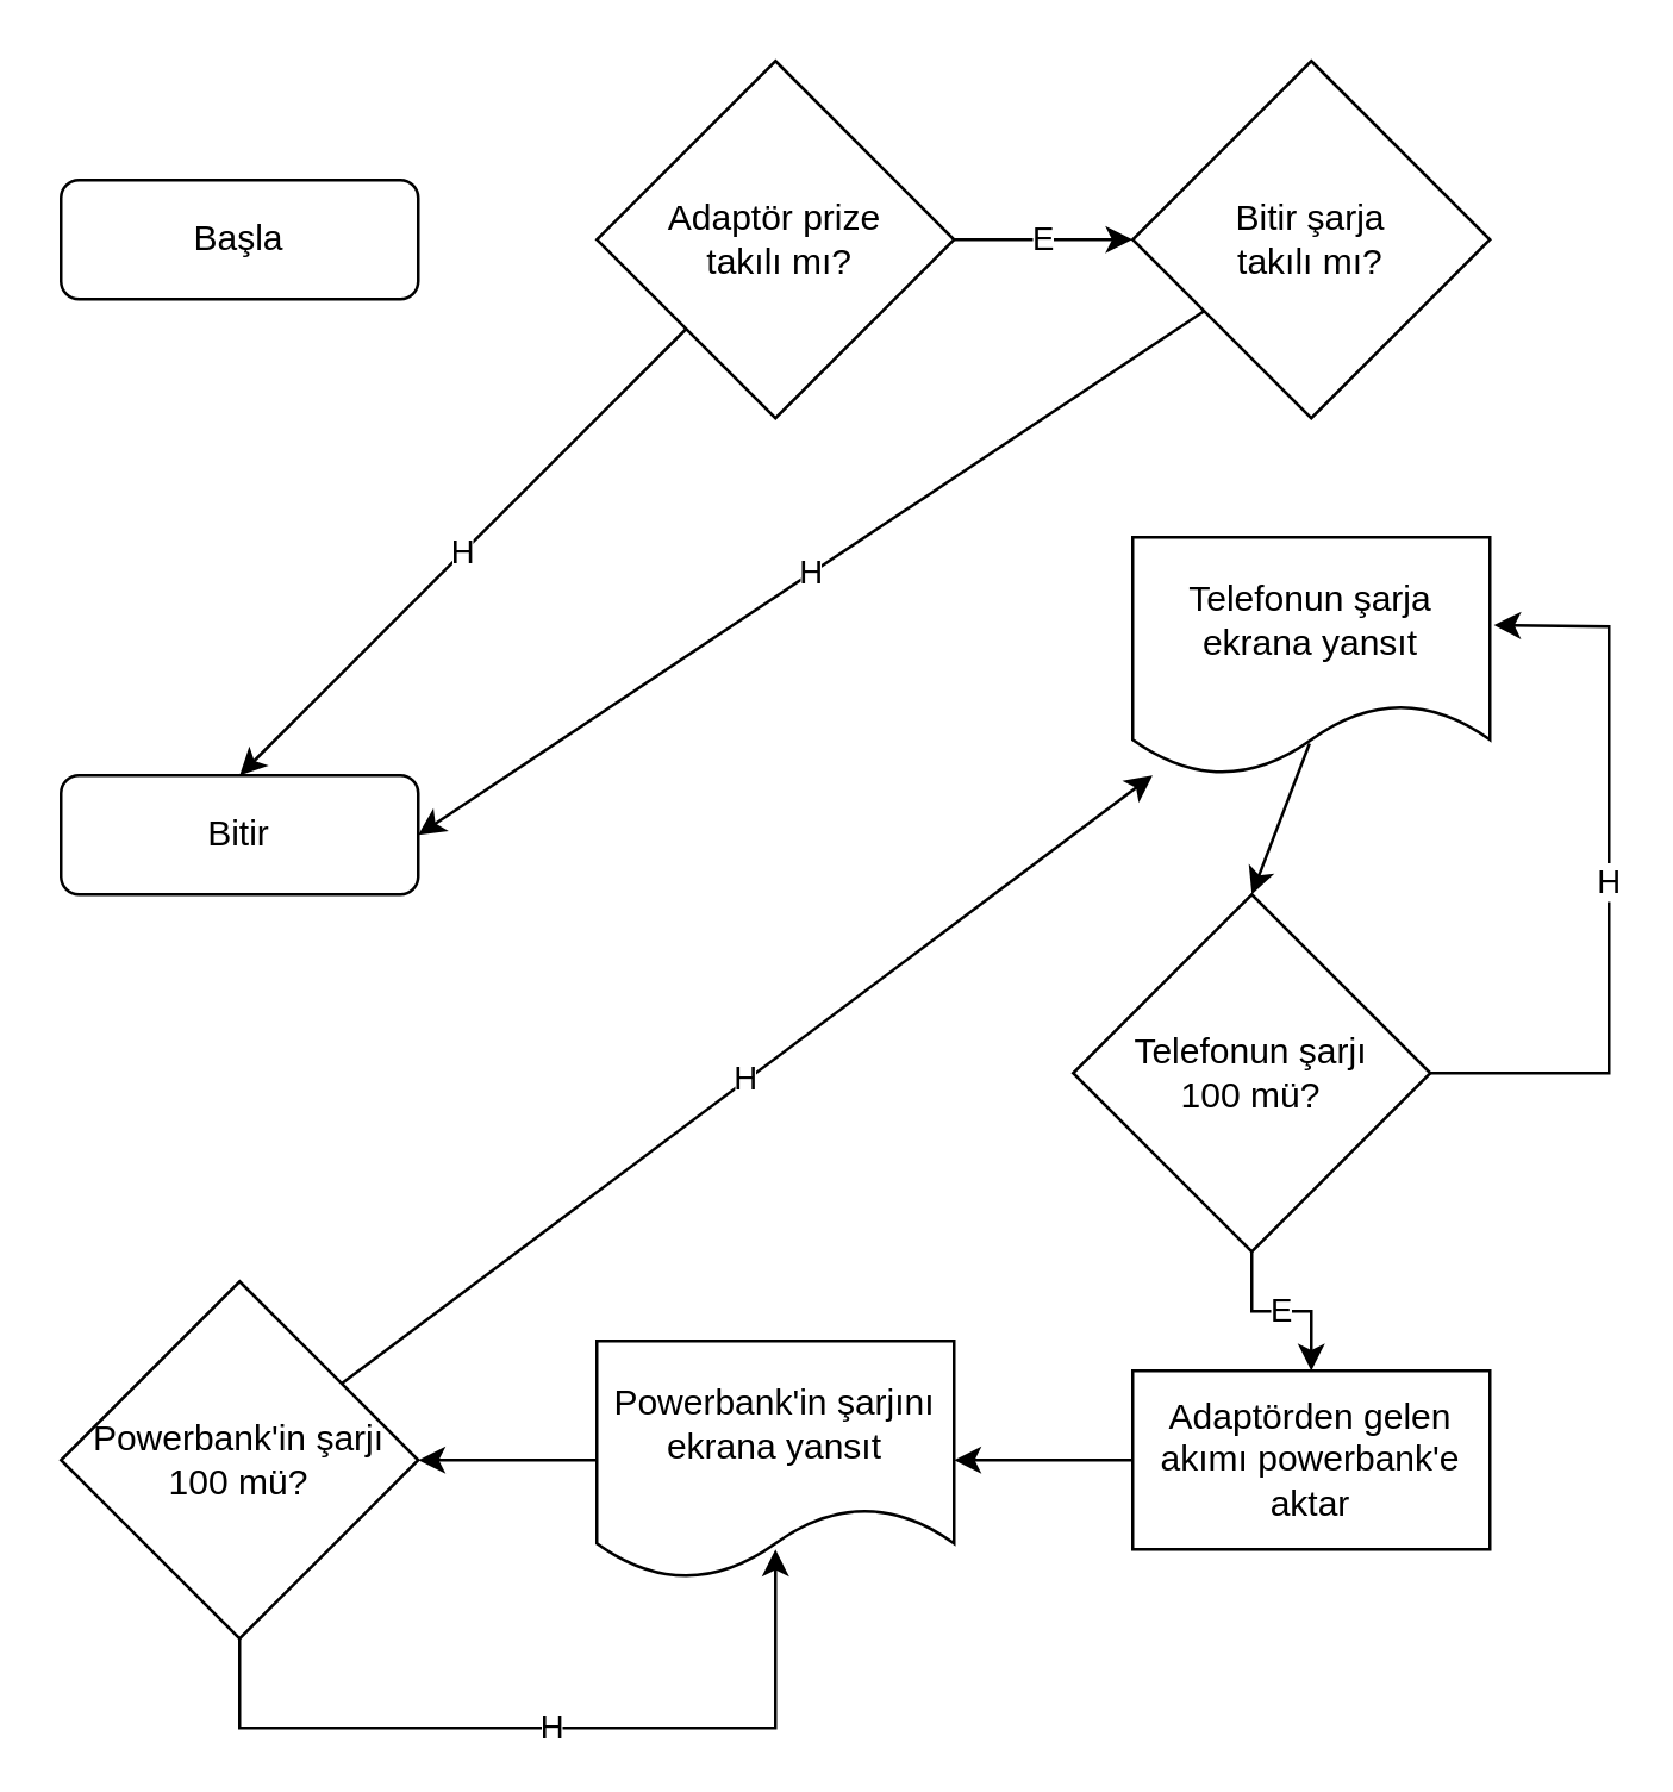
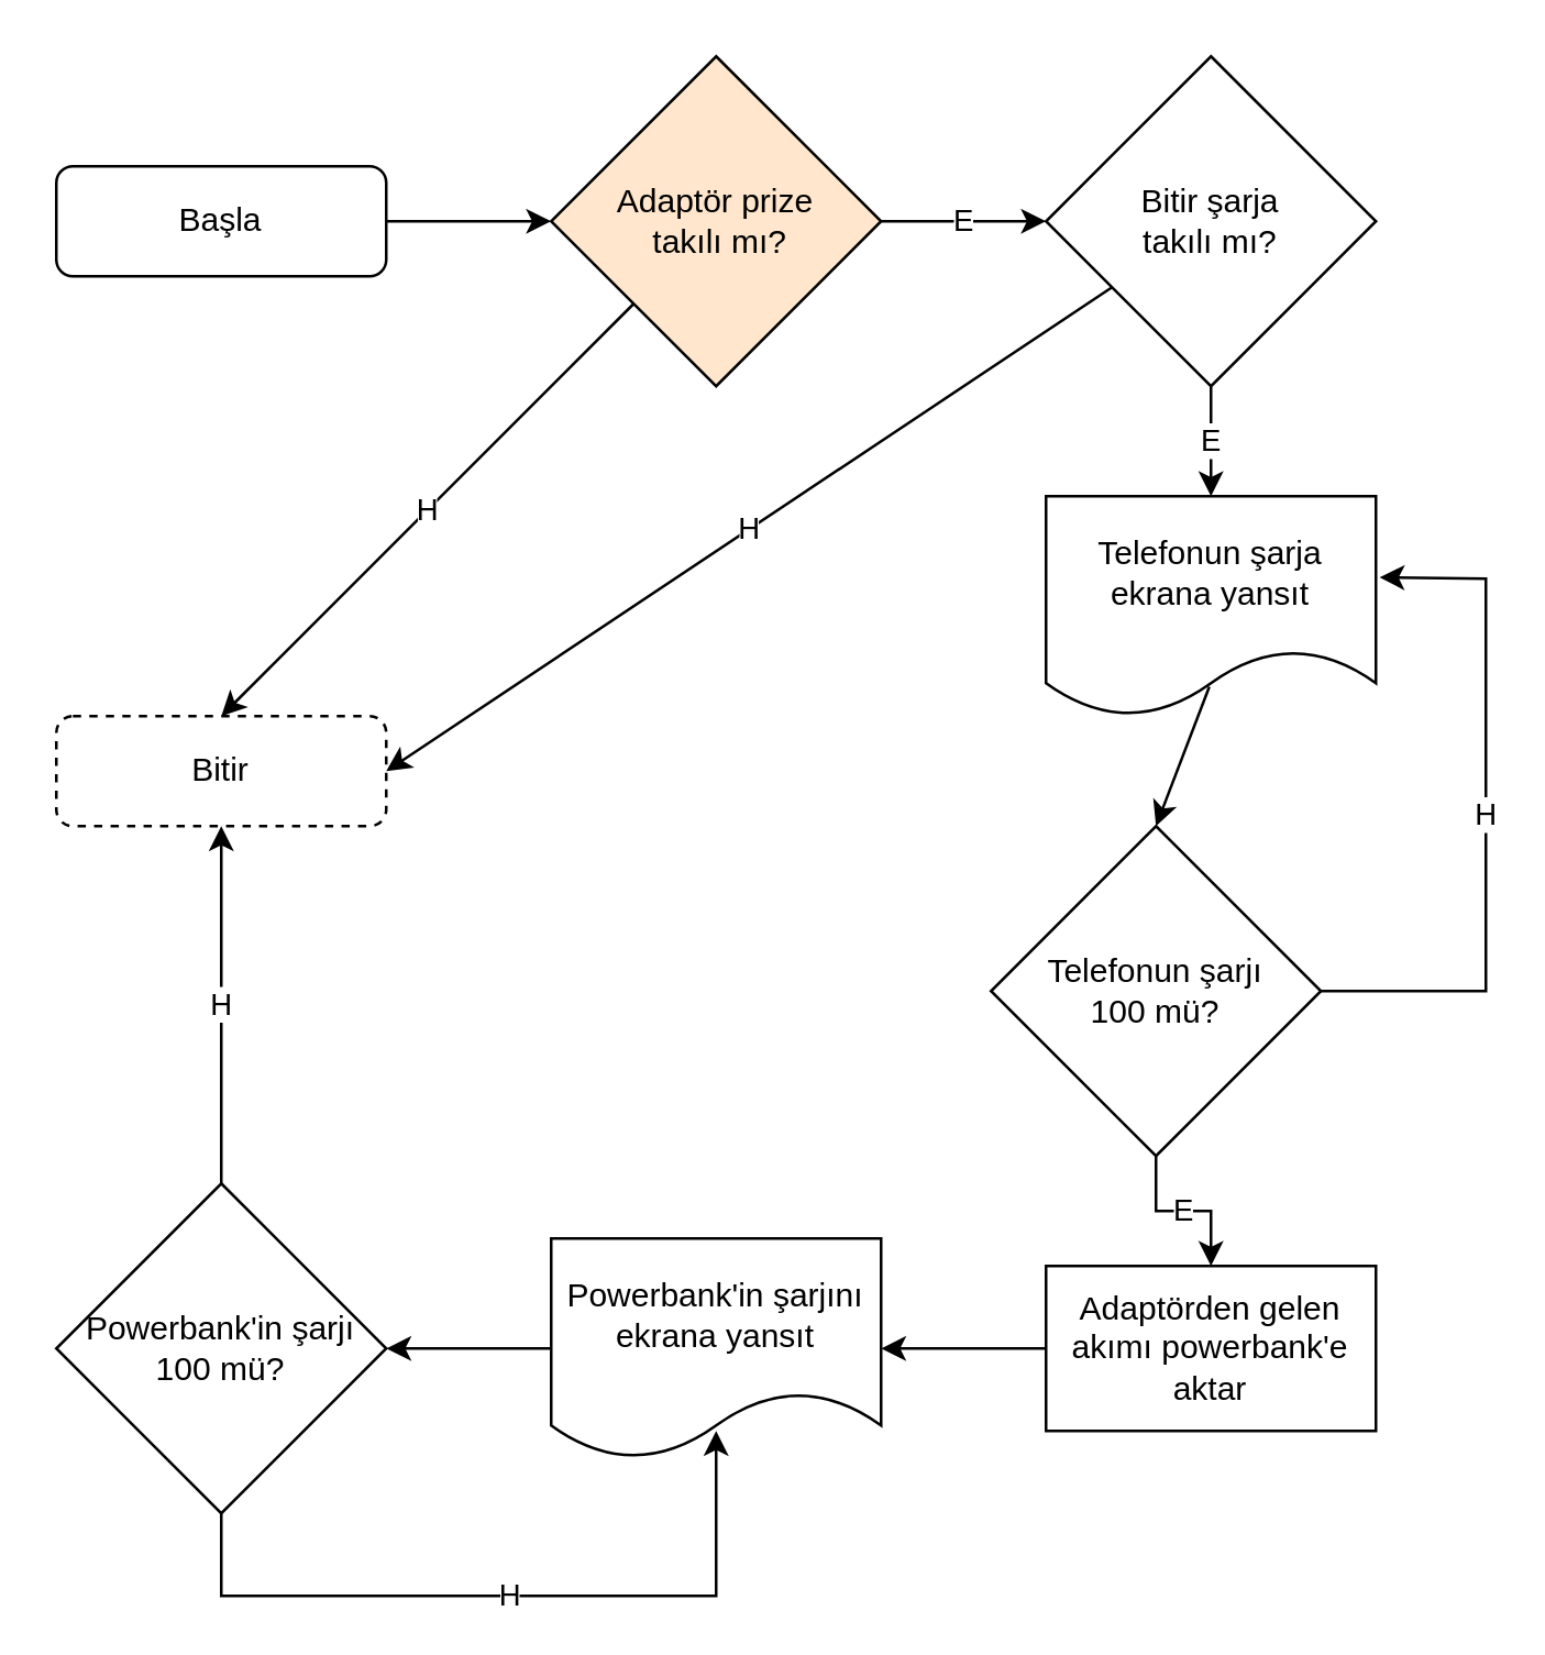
  <mxCell id="0" />
  <mxCell id="1" parent="0" />
+ <mxCell id="2" value="" style="edgeStyle=orthogonalEdgeStyle;rounded=0;orthogonalLoop=1;jettySize=auto;html=1;" edge="1" parent="1" source="3" target="5"><mxGeometry relative="1" as="geometry" /></mxCell>
  <mxCell id="3" value="Başla" style="rounded=1;whiteSpace=wrap;html=1;fontSize=12;glass=0;strokeWidth=1;shadow=0;" parent="1" vertex="1"><mxGeometry x="20" y="60" width="120" height="40" as="geometry" /></mxCell>
  <mxCell id="4" value="E" style="edgeStyle=orthogonalEdgeStyle;rounded=0;orthogonalLoop=1;jettySize=auto;html=1;entryX=0;entryY=0.5;entryDx=0;entryDy=0;" edge="1" parent="1" source="5" target="8"><mxGeometry relative="1" as="geometry"><mxPoint x="400" y="80" as="targetPoint" /></mxGeometry></mxCell>
- <mxCell id="5" value="Adaptör prize&lt;div&gt;&amp;nbsp;takılı mı?&lt;/div&gt;" style="rhombus;whiteSpace=wrap;html=1;" vertex="1" parent="1"><mxGeometry x="200" y="20" width="120" height="120" as="geometry" /></mxCell>
- <mxCell id="6" value="Bitir" style="rounded=1;whiteSpace=wrap;html=1;fontSize=12;glass=0;strokeWidth=1;shadow=0;" vertex="1" parent="1"><mxGeometry x="20" y="260" width="120" height="40" as="geometry" /></mxCell>
+ <mxCell id="5" value="Adaptör prize&lt;div&gt;&amp;nbsp;takılı mı?&lt;/div&gt;" style="rhombus;whiteSpace=wrap;html=1;fillColor=#ffe6cc;" vertex="1" parent="1"><mxGeometry x="200" y="20" width="120" height="120" as="geometry" /></mxCell>
+ <mxCell id="6" value="Bitir" style="rounded=1;whiteSpace=wrap;html=1;fontSize=12;glass=0;strokeWidth=1;shadow=0;dashed=1;" vertex="1" parent="1"><mxGeometry x="20" y="260" width="120" height="40" as="geometry" /></mxCell>
  <mxCell id="7" value="H" style="endArrow=classic;html=1;rounded=0;entryX=0.5;entryY=0;entryDx=0;entryDy=0;" edge="1" parent="1" source="5" target="6"><mxGeometry width="50" height="50" relative="1" as="geometry"><mxPoint x="260" y="170" as="sourcePoint" /><mxPoint x="260" y="190.711" as="targetPoint" /></mxGeometry></mxCell>
  <mxCell id="8" value="Bitir şarja&lt;div&gt;takılı mı?&lt;/div&gt;" style="rhombus;whiteSpace=wrap;html=1;" vertex="1" parent="1"><mxGeometry x="380" y="20" width="120" height="120" as="geometry" /></mxCell>
  <mxCell id="9" value="H" style="endArrow=classic;html=1;rounded=0;entryX=1;entryY=0.5;entryDx=0;entryDy=0;" edge="1" parent="1" source="8" target="6"><mxGeometry width="50" height="50" relative="1" as="geometry"><mxPoint x="440" y="190" as="sourcePoint" /><mxPoint x="440" y="210.711" as="targetPoint" /></mxGeometry></mxCell>
  <mxCell id="10" value="Telefonun şarja&lt;div&gt;ekrana yansıt&lt;/div&gt;" style="shape=document;whiteSpace=wrap;html=1;boundedLbl=1;" vertex="1" parent="1"><mxGeometry x="380" y="180" width="120" height="80" as="geometry" /></mxCell>
+ <mxCell id="11" value="E" style="endArrow=classic;html=1;rounded=0;entryX=0.5;entryY=0;entryDx=0;entryDy=0;" edge="1" parent="1" source="8" target="10"><mxGeometry width="50" height="50" relative="1" as="geometry"><mxPoint x="440" y="190" as="sourcePoint" /><mxPoint x="440" y="170" as="targetPoint" /></mxGeometry></mxCell>
  <mxCell id="12" value="E" style="edgeStyle=orthogonalEdgeStyle;rounded=0;orthogonalLoop=1;jettySize=auto;html=1;" edge="1" parent="1" source="13" target="17"><mxGeometry relative="1" as="geometry" /></mxCell>
  <mxCell id="13" value="Telefonun şarjı&lt;div&gt;100 mü?&lt;/div&gt;" style="rhombus;whiteSpace=wrap;html=1;" vertex="1" parent="1"><mxGeometry x="360" y="300" width="120" height="120" as="geometry" /></mxCell>
  <mxCell id="14" value="H" style="endArrow=classic;html=1;rounded=0;entryX=1.011;entryY=0.369;entryDx=0;entryDy=0;entryPerimeter=0;" edge="1" parent="1" source="13" target="10"><mxGeometry width="50" height="50" relative="1" as="geometry"><mxPoint x="500" y="410" as="sourcePoint" /><mxPoint x="570.711" y="360" as="targetPoint" /><Array as="points"><mxPoint x="540" y="360" /><mxPoint x="540" y="210" /></Array></mxGeometry></mxCell>
  <mxCell id="15" value="" style="endArrow=classic;html=1;rounded=0;exitX=0.495;exitY=0.866;exitDx=0;exitDy=0;exitPerimeter=0;entryX=0.5;entryY=0;entryDx=0;entryDy=0;" edge="1" parent="1" source="10" target="13"><mxGeometry width="50" height="50" relative="1" as="geometry"><mxPoint x="440" y="310" as="sourcePoint" /><mxPoint x="440" y="300" as="targetPoint" /></mxGeometry></mxCell>
  <mxCell id="16" value="" style="edgeStyle=orthogonalEdgeStyle;rounded=0;orthogonalLoop=1;jettySize=auto;html=1;" edge="1" parent="1" source="17" target="20"><mxGeometry relative="1" as="geometry" /></mxCell>
  <mxCell id="17" value="Adaptörden gelen akımı powerbank'e aktar" style="rounded=0;whiteSpace=wrap;html=1;" vertex="1" parent="1"><mxGeometry x="380" y="460" width="120" height="60" as="geometry" /></mxCell>
  <mxCell id="18" value="Powerbank'in şarjı 100 mü?" style="rhombus;whiteSpace=wrap;html=1;" vertex="1" parent="1"><mxGeometry x="20" y="430" width="120" height="120" as="geometry" /></mxCell>
  <mxCell id="19" value="" style="edgeStyle=orthogonalEdgeStyle;rounded=0;orthogonalLoop=1;jettySize=auto;html=1;" edge="1" parent="1" source="20" target="18"><mxGeometry relative="1" as="geometry" /></mxCell>
  <mxCell id="20" value="Powerbank'in şarjını ekrana yansıt" style="shape=document;whiteSpace=wrap;html=1;boundedLbl=1;" vertex="1" parent="1"><mxGeometry x="200" y="450" width="120" height="80" as="geometry" /></mxCell>
  <mxCell id="21" value="H" style="endArrow=classic;html=1;rounded=0;exitX=0.5;exitY=1;exitDx=0;exitDy=0;entryX=0.5;entryY=0.875;entryDx=0;entryDy=0;entryPerimeter=0;" edge="1" parent="1" source="18" target="20"><mxGeometry width="50" height="50" relative="1" as="geometry"><mxPoint x="60" y="590" as="sourcePoint" /><mxPoint x="110" y="540" as="targetPoint" /><Array as="points"><mxPoint x="80" y="580" /><mxPoint x="260" y="580" /></Array></mxGeometry></mxCell>
- <mxCell id="22" value="H" style="endArrow=classic;html=1;rounded=0;" edge="1" parent="1" source="18" target="10"><mxGeometry width="50" height="50" relative="1" as="geometry"><mxPoint x="80" y="409.289" as="sourcePoint" /><mxPoint x="80" y="359.289" as="targetPoint" /></mxGeometry></mxCell>
+ <mxCell id="22" value="H" style="endArrow=classic;html=1;rounded=0;entryX=0.5;entryY=1;entryDx=0;entryDy=0;" edge="1" parent="1" source="18" target="6"><mxGeometry width="50" height="50" relative="1" as="geometry"><mxPoint x="80" y="409.289" as="sourcePoint" /><mxPoint x="80" y="359.289" as="targetPoint" /></mxGeometry></mxCell>
